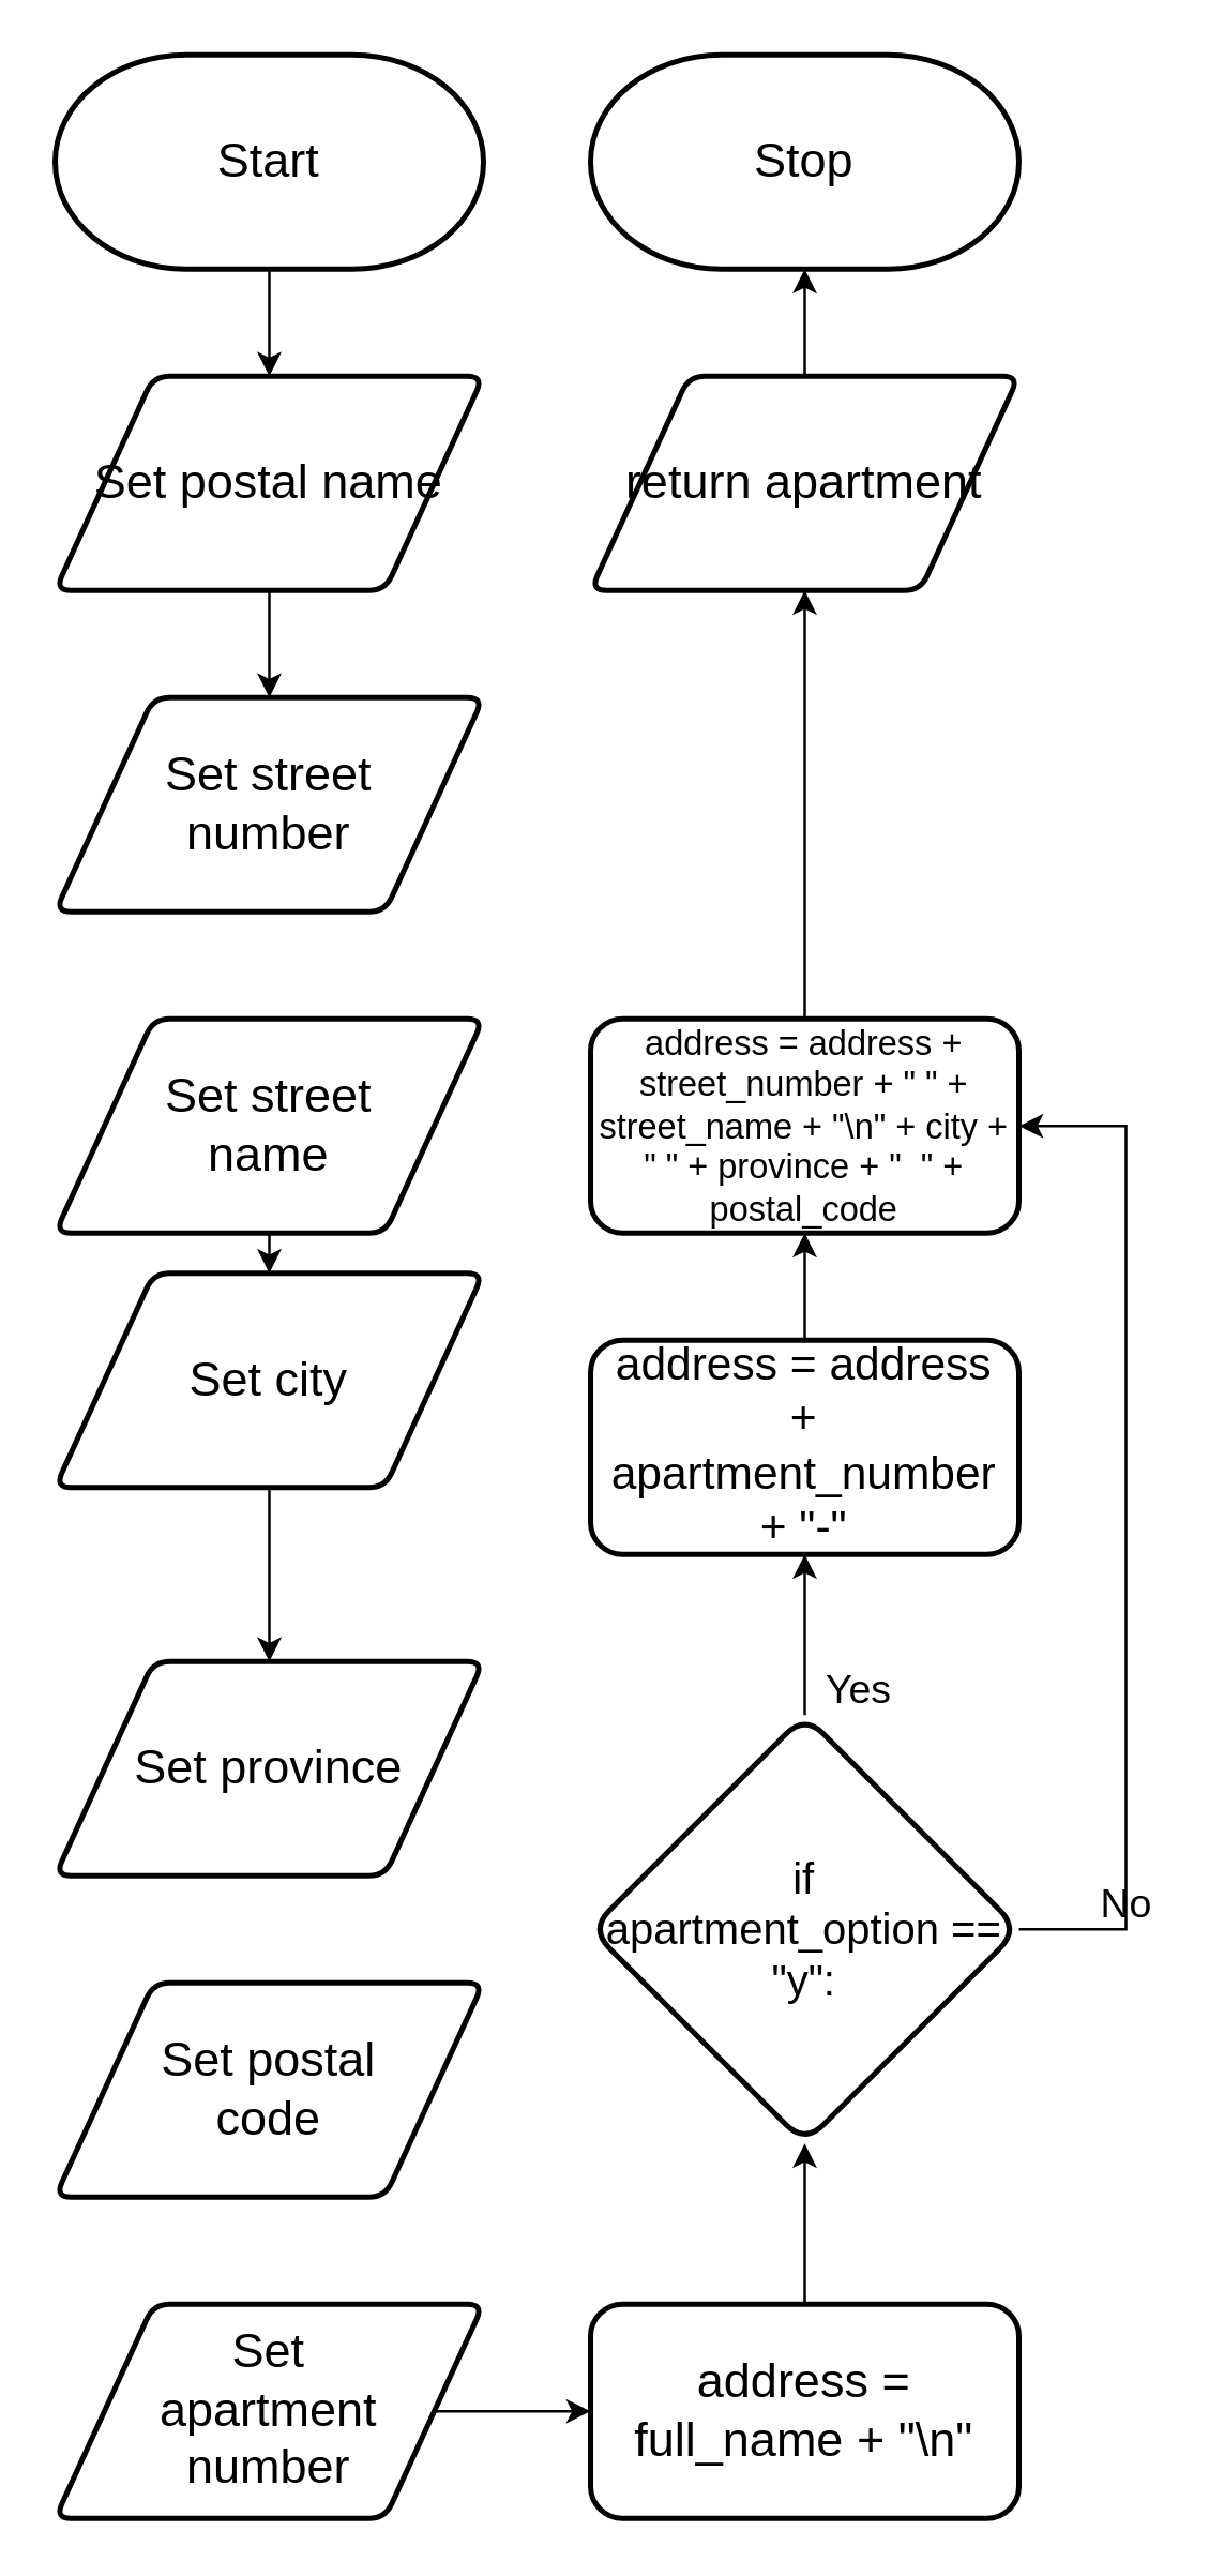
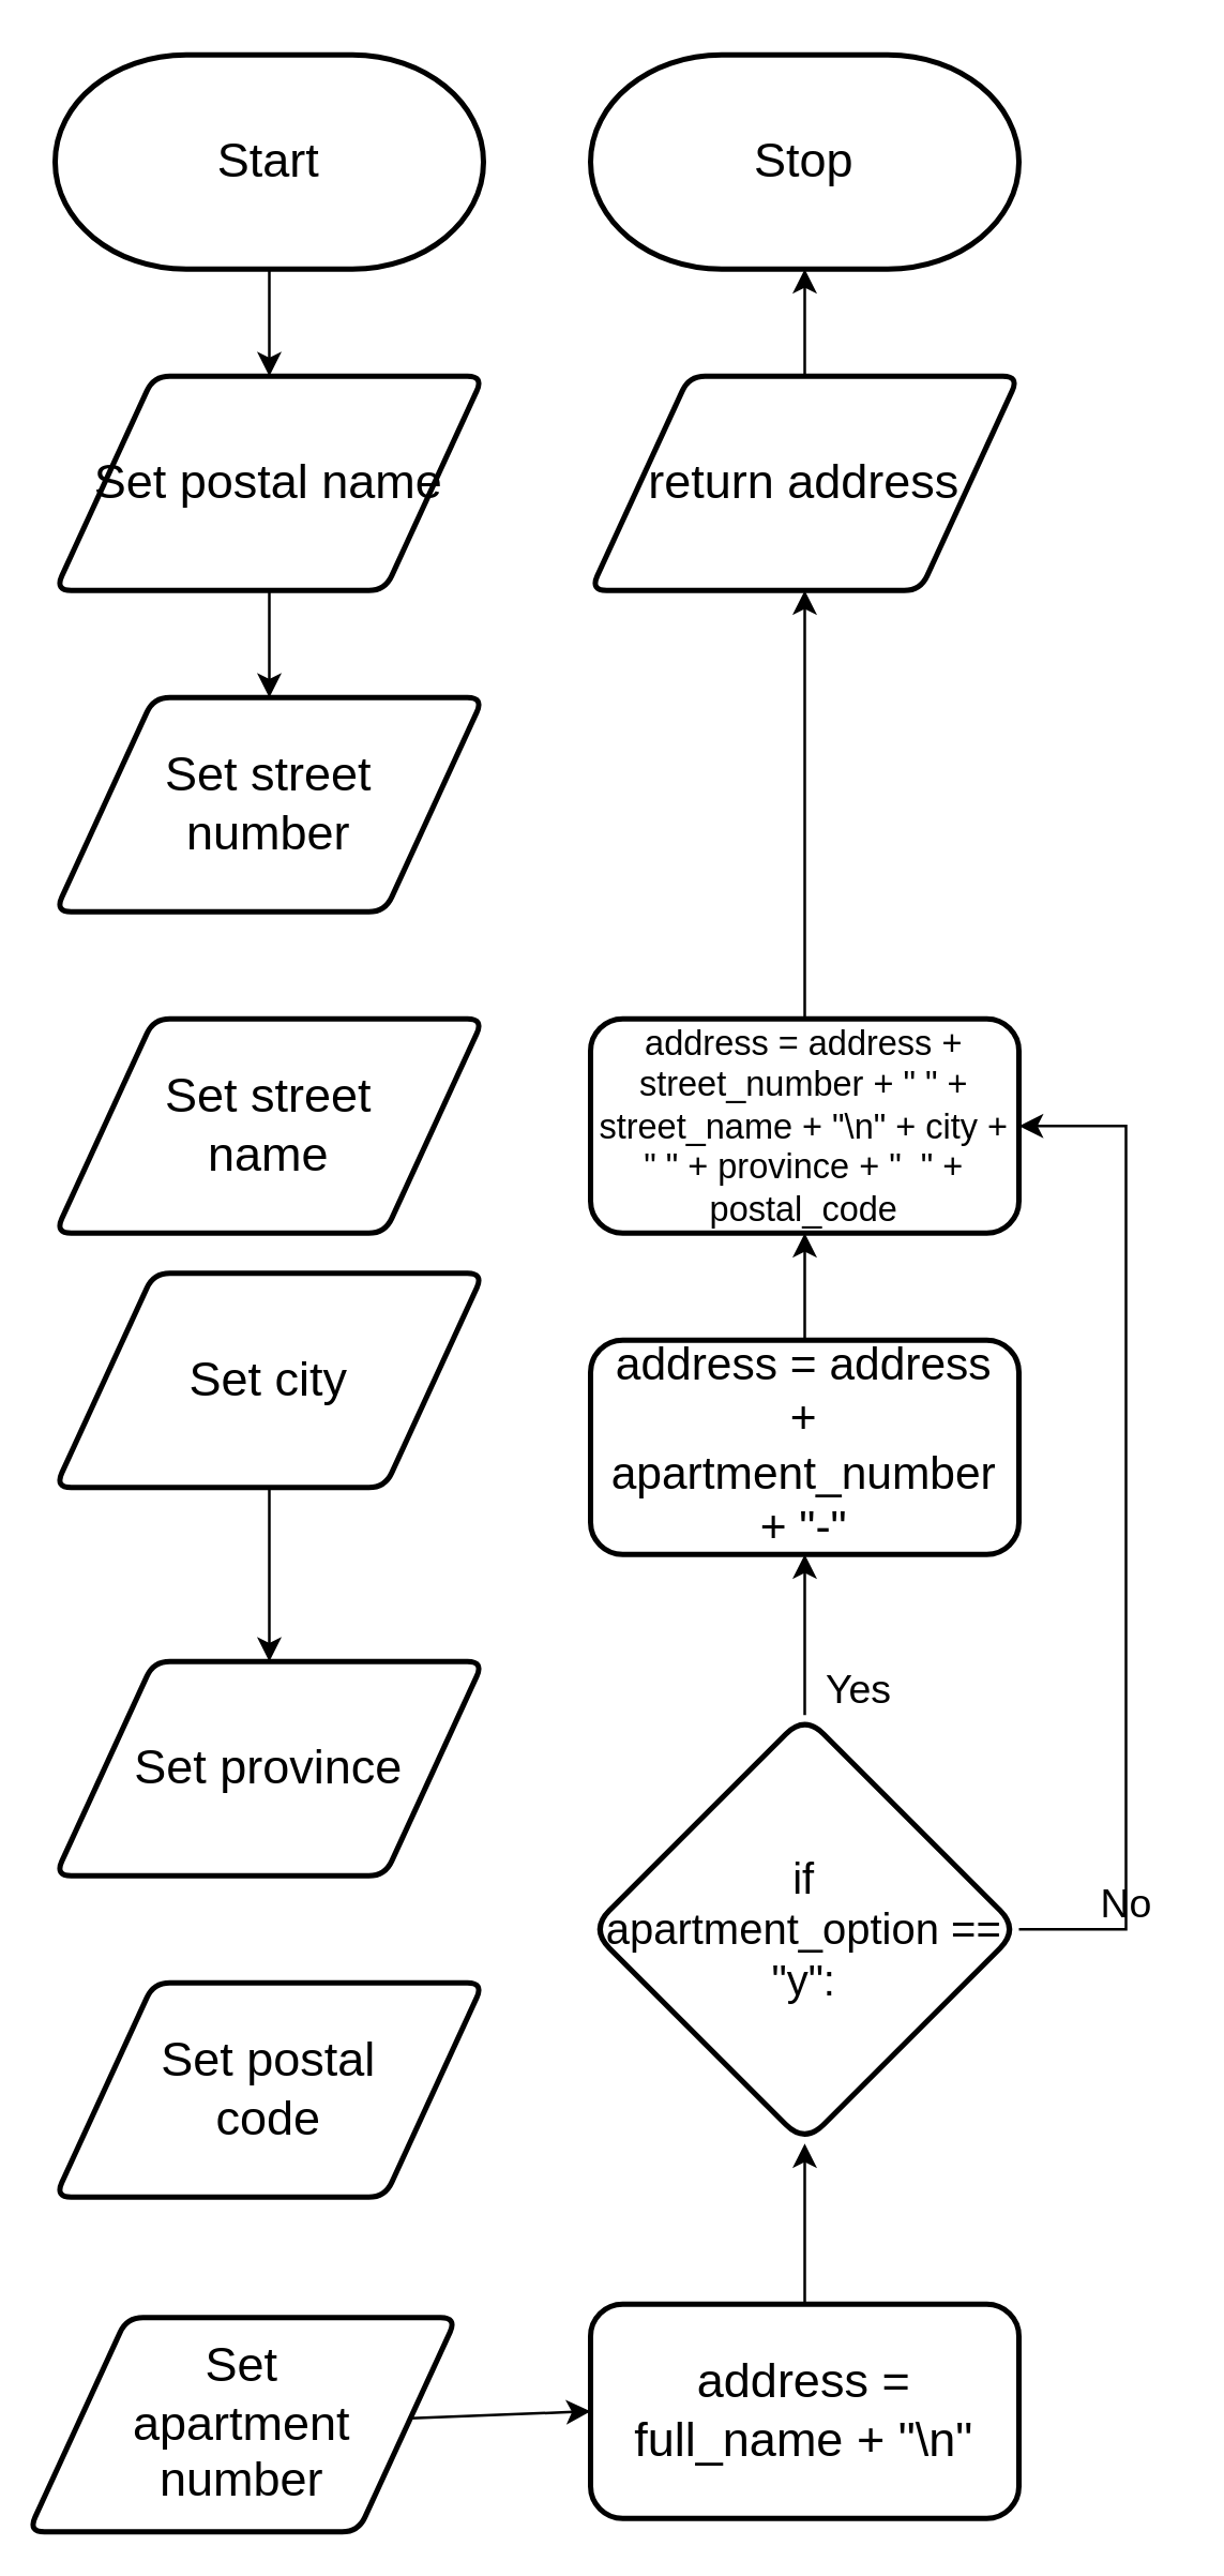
  <mxCell id="0" />
  <mxCell id="1" parent="0" />
  <mxCell id="2" value="&lt;font style=&quot;font-size: 18px&quot;&gt;Start&lt;/font&gt;" style="strokeWidth=2;html=1;shape=mxgraph.flowchart.terminator;whiteSpace=wrap;" parent="1" vertex="1"><mxGeometry width="160" height="80" as="geometry" x="20" y="20" /></mxCell>
  <mxCell id="3" value="&lt;font style=&quot;font-size: 18px&quot;&gt;Stop&lt;/font&gt;" style="strokeWidth=2;html=1;shape=mxgraph.flowchart.terminator;whiteSpace=wrap;" parent="1" vertex="1"><mxGeometry x="220" width="160" height="80" as="geometry" y="20" /></mxCell>
  <mxCell id="4" style="edgeStyle=none;html=1;entryX=0.5;entryY=1;entryDx=0;entryDy=0;entryPerimeter=0;fontFamily=Helvetica;fontSize=15;fontColor=default;" parent="1" target="3" edge="1"><mxGeometry relative="1" as="geometry"><mxPoint x="300" y="140" as="sourcePoint" /></mxGeometry></mxCell>
  <mxCell id="5" style="edgeStyle=none;html=1;entryX=0.5;entryY=0;entryDx=0;entryDy=0;" parent="1" edge="1"><mxGeometry relative="1" as="geometry"><mxPoint x="100" y="100" as="sourcePoint" /><mxPoint x="100" y="140" as="targetPoint" /></mxGeometry></mxCell>
  <mxCell id="6" style="edgeStyle=none;rounded=0;html=1;entryX=0.5;entryY=0;entryDx=0;entryDy=0;fontSize=17;" parent="1" source="7" edge="1"><mxGeometry relative="1" as="geometry"><mxPoint x="100" y="260" as="targetPoint" /></mxGeometry></mxCell>
  <mxCell id="7" value="Set postal name" style="shape=parallelogram;html=1;strokeWidth=2;perimeter=parallelogramPerimeter;whiteSpace=wrap;rounded=1;arcSize=12;size=0.23;fontSize=18;" parent="1" vertex="1"><mxGeometry y="140" width="160" height="80" as="geometry" x="20" /></mxCell>
  <mxCell id="8" style="edgeStyle=orthogonalEdgeStyle;rounded=0;html=1;fontSize=18;entryX=0.5;entryY=1;entryDx=0;entryDy=0;exitX=0.5;exitY=0;exitDx=0;exitDy=0;" parent="1" source="28" edge="1"><mxGeometry relative="1" as="geometry"><mxPoint x="300" y="220" as="targetPoint" /><mxPoint x="300" y="260" as="sourcePoint" /></mxGeometry></mxCell>
- <mxCell id="9" value="return apartment" style="shape=parallelogram;html=1;strokeWidth=2;perimeter=parallelogramPerimeter;whiteSpace=wrap;rounded=1;arcSize=12;size=0.23;fontSize=18;" parent="1" vertex="1"><mxGeometry x="220" y="140" width="160" height="80" as="geometry" /></mxCell>
+ <mxCell id="9" value="return address" style="shape=parallelogram;html=1;strokeWidth=2;perimeter=parallelogramPerimeter;whiteSpace=wrap;rounded=1;arcSize=12;size=0.23;fontSize=18;" parent="1" vertex="1"><mxGeometry x="220" y="140" width="160" height="80" as="geometry" /></mxCell>
  <mxCell id="10" style="edgeStyle=none;html=1;entryX=0.5;entryY=1;entryDx=0;entryDy=0;fontSize=17;" parent="1" source="11" target="14" edge="1"><mxGeometry relative="1" as="geometry" /></mxCell>
  <mxCell id="11" value="address = full_name + &quot;\n&quot;" style="rounded=1;whiteSpace=wrap;html=1;fontSize=18;strokeWidth=2;" parent="1" vertex="1"><mxGeometry x="220" y="860" width="160" height="80" as="geometry" /></mxCell>
  <mxCell id="12" style="edgeStyle=none;html=1;entryX=0.5;entryY=1;entryDx=0;entryDy=0;fontSize=17;" parent="1" source="14" target="27" edge="1"><mxGeometry relative="1" as="geometry" /></mxCell>
  <mxCell id="13" style="edgeStyle=orthogonalEdgeStyle;html=1;entryX=1;entryY=0.5;entryDx=0;entryDy=0;fontSize=17;rounded=0;" parent="1" source="14" target="28" edge="1"><mxGeometry relative="1" as="geometry"><Array as="points"><mxPoint x="420" y="720" /><mxPoint x="420" y="420" /></Array></mxGeometry></mxCell>
  <mxCell id="14" value="&lt;font style=&quot;font-size: 16px;&quot;&gt;if&lt;br style=&quot;font-size: 16px;&quot;&gt;apartment_option == &lt;br style=&quot;font-size: 16px;&quot;&gt;&quot;y&quot;:&lt;br style=&quot;font-size: 16px;&quot;&gt;&lt;/font&gt;" style="rhombus;whiteSpace=wrap;html=1;rounded=1;fontFamily=Helvetica;fontSize=16;fontColor=default;strokeColor=default;strokeWidth=2;fillColor=default;" parent="1" vertex="1"><mxGeometry x="220" y="640" width="160" height="160" as="geometry" /></mxCell>
  <mxCell id="15" value="&lt;font style=&quot;font-size: 15px&quot;&gt;Yes&lt;/font&gt;" style="text;html=1;align=center;verticalAlign=middle;resizable=0;points=[];autosize=1;strokeColor=none;fillColor=none;fontSize=8;fontFamily=Helvetica;fontColor=default;" parent="1" vertex="1"><mxGeometry x="300" y="620" width="40" height="20" as="geometry" /></mxCell>
  <mxCell id="16" value="&lt;span style=&quot;font-size: 15px&quot;&gt;No&lt;/span&gt;" style="text;html=1;align=center;verticalAlign=middle;resizable=0;points=[];autosize=1;strokeColor=none;fillColor=none;fontSize=8;fontFamily=Helvetica;fontColor=default;" parent="1" vertex="1"><mxGeometry x="405" y="700" width="30" height="20" as="geometry" /></mxCell>
  <mxCell id="17" value="Set street&lt;br&gt;number" style="shape=parallelogram;html=1;strokeWidth=2;perimeter=parallelogramPerimeter;whiteSpace=wrap;rounded=1;arcSize=12;size=0.23;fontSize=18;" parent="1" vertex="1"><mxGeometry y="260" width="160" height="80" as="geometry" x="20" /></mxCell>
- <mxCell id="18" style="edgeStyle=none;html=1;entryX=0.5;entryY=0;entryDx=0;entryDy=0;" parent="1" source="19" target="21" edge="1"><mxGeometry relative="1" as="geometry" /></mxCell>
  <mxCell id="19" value="Set street&lt;br&gt;name" style="shape=parallelogram;html=1;strokeWidth=2;perimeter=parallelogramPerimeter;whiteSpace=wrap;rounded=1;arcSize=12;size=0.23;fontSize=18;" parent="1" vertex="1"><mxGeometry y="380" width="160" height="80" as="geometry" x="20" /></mxCell>
  <mxCell id="20" style="edgeStyle=none;html=1;entryX=0.5;entryY=0;entryDx=0;entryDy=0;" parent="1" source="21" target="22" edge="1"><mxGeometry relative="1" as="geometry" /></mxCell>
  <mxCell id="21" value="Set city" style="shape=parallelogram;html=1;strokeWidth=2;perimeter=parallelogramPerimeter;whiteSpace=wrap;rounded=1;arcSize=12;size=0.23;fontSize=18;" parent="1" vertex="1"><mxGeometry x="20" y="475" width="160" height="80" as="geometry" /></mxCell>
  <mxCell id="22" value="Set province" style="shape=parallelogram;html=1;strokeWidth=2;perimeter=parallelogramPerimeter;whiteSpace=wrap;rounded=1;arcSize=12;size=0.23;fontSize=18;" parent="1" vertex="1"><mxGeometry y="620" width="160" height="80" as="geometry" x="20" /></mxCell>
  <mxCell id="23" value="Set postal&lt;br&gt;code" style="shape=parallelogram;html=1;strokeWidth=2;perimeter=parallelogramPerimeter;whiteSpace=wrap;rounded=1;arcSize=12;size=0.23;fontSize=18;" parent="1" vertex="1"><mxGeometry y="740" width="160" height="80" as="geometry" x="20" /></mxCell>
  <mxCell id="24" style="edgeStyle=none;html=1;entryX=0;entryY=0.5;entryDx=0;entryDy=0;fontSize=17;" parent="1" source="25" target="11" edge="1"><mxGeometry relative="1" as="geometry" /></mxCell>
- <mxCell id="25" value="Set&lt;br&gt;apartment&lt;br&gt;number" style="shape=parallelogram;html=1;strokeWidth=2;perimeter=parallelogramPerimeter;whiteSpace=wrap;rounded=1;arcSize=12;size=0.23;fontSize=18;" parent="1" vertex="1"><mxGeometry y="860" width="160" height="80" as="geometry" x="20" /></mxCell>
+ <mxCell id="25" value="Set&lt;br&gt;apartment&lt;br&gt;number" style="shape=parallelogram;html=1;strokeWidth=2;perimeter=parallelogramPerimeter;whiteSpace=wrap;rounded=1;arcSize=12;size=0.23;fontSize=18;" parent="1" vertex="1"><mxGeometry x="10" y="865" width="160" height="80" as="geometry" /></mxCell>
  <mxCell id="26" style="edgeStyle=none;html=1;entryX=0.5;entryY=1;entryDx=0;entryDy=0;fontSize=17;" parent="1" source="27" target="28" edge="1"><mxGeometry relative="1" as="geometry" /></mxCell>
  <mxCell id="27" value="address = address &lt;br style=&quot;font-size: 17px;&quot;&gt;+ &lt;br style=&quot;font-size: 17px;&quot;&gt;apartment_number &lt;br style=&quot;font-size: 17px;&quot;&gt;+ &quot;-&quot;" style="rounded=1;whiteSpace=wrap;html=1;fontSize=17;strokeWidth=2;" parent="1" vertex="1"><mxGeometry x="220" y="500" width="160" height="80" as="geometry" /></mxCell>
  <mxCell id="28" value="address = address + street_number + &quot; &quot; + street_name + &quot;\n&quot; + city + &quot; &quot; + province + &quot;&amp;nbsp; &quot; + postal_code" style="rounded=1;whiteSpace=wrap;html=1;fontSize=13;strokeWidth=2;" parent="1" vertex="1"><mxGeometry x="220" y="380" width="160" height="80" as="geometry" /></mxCell>
